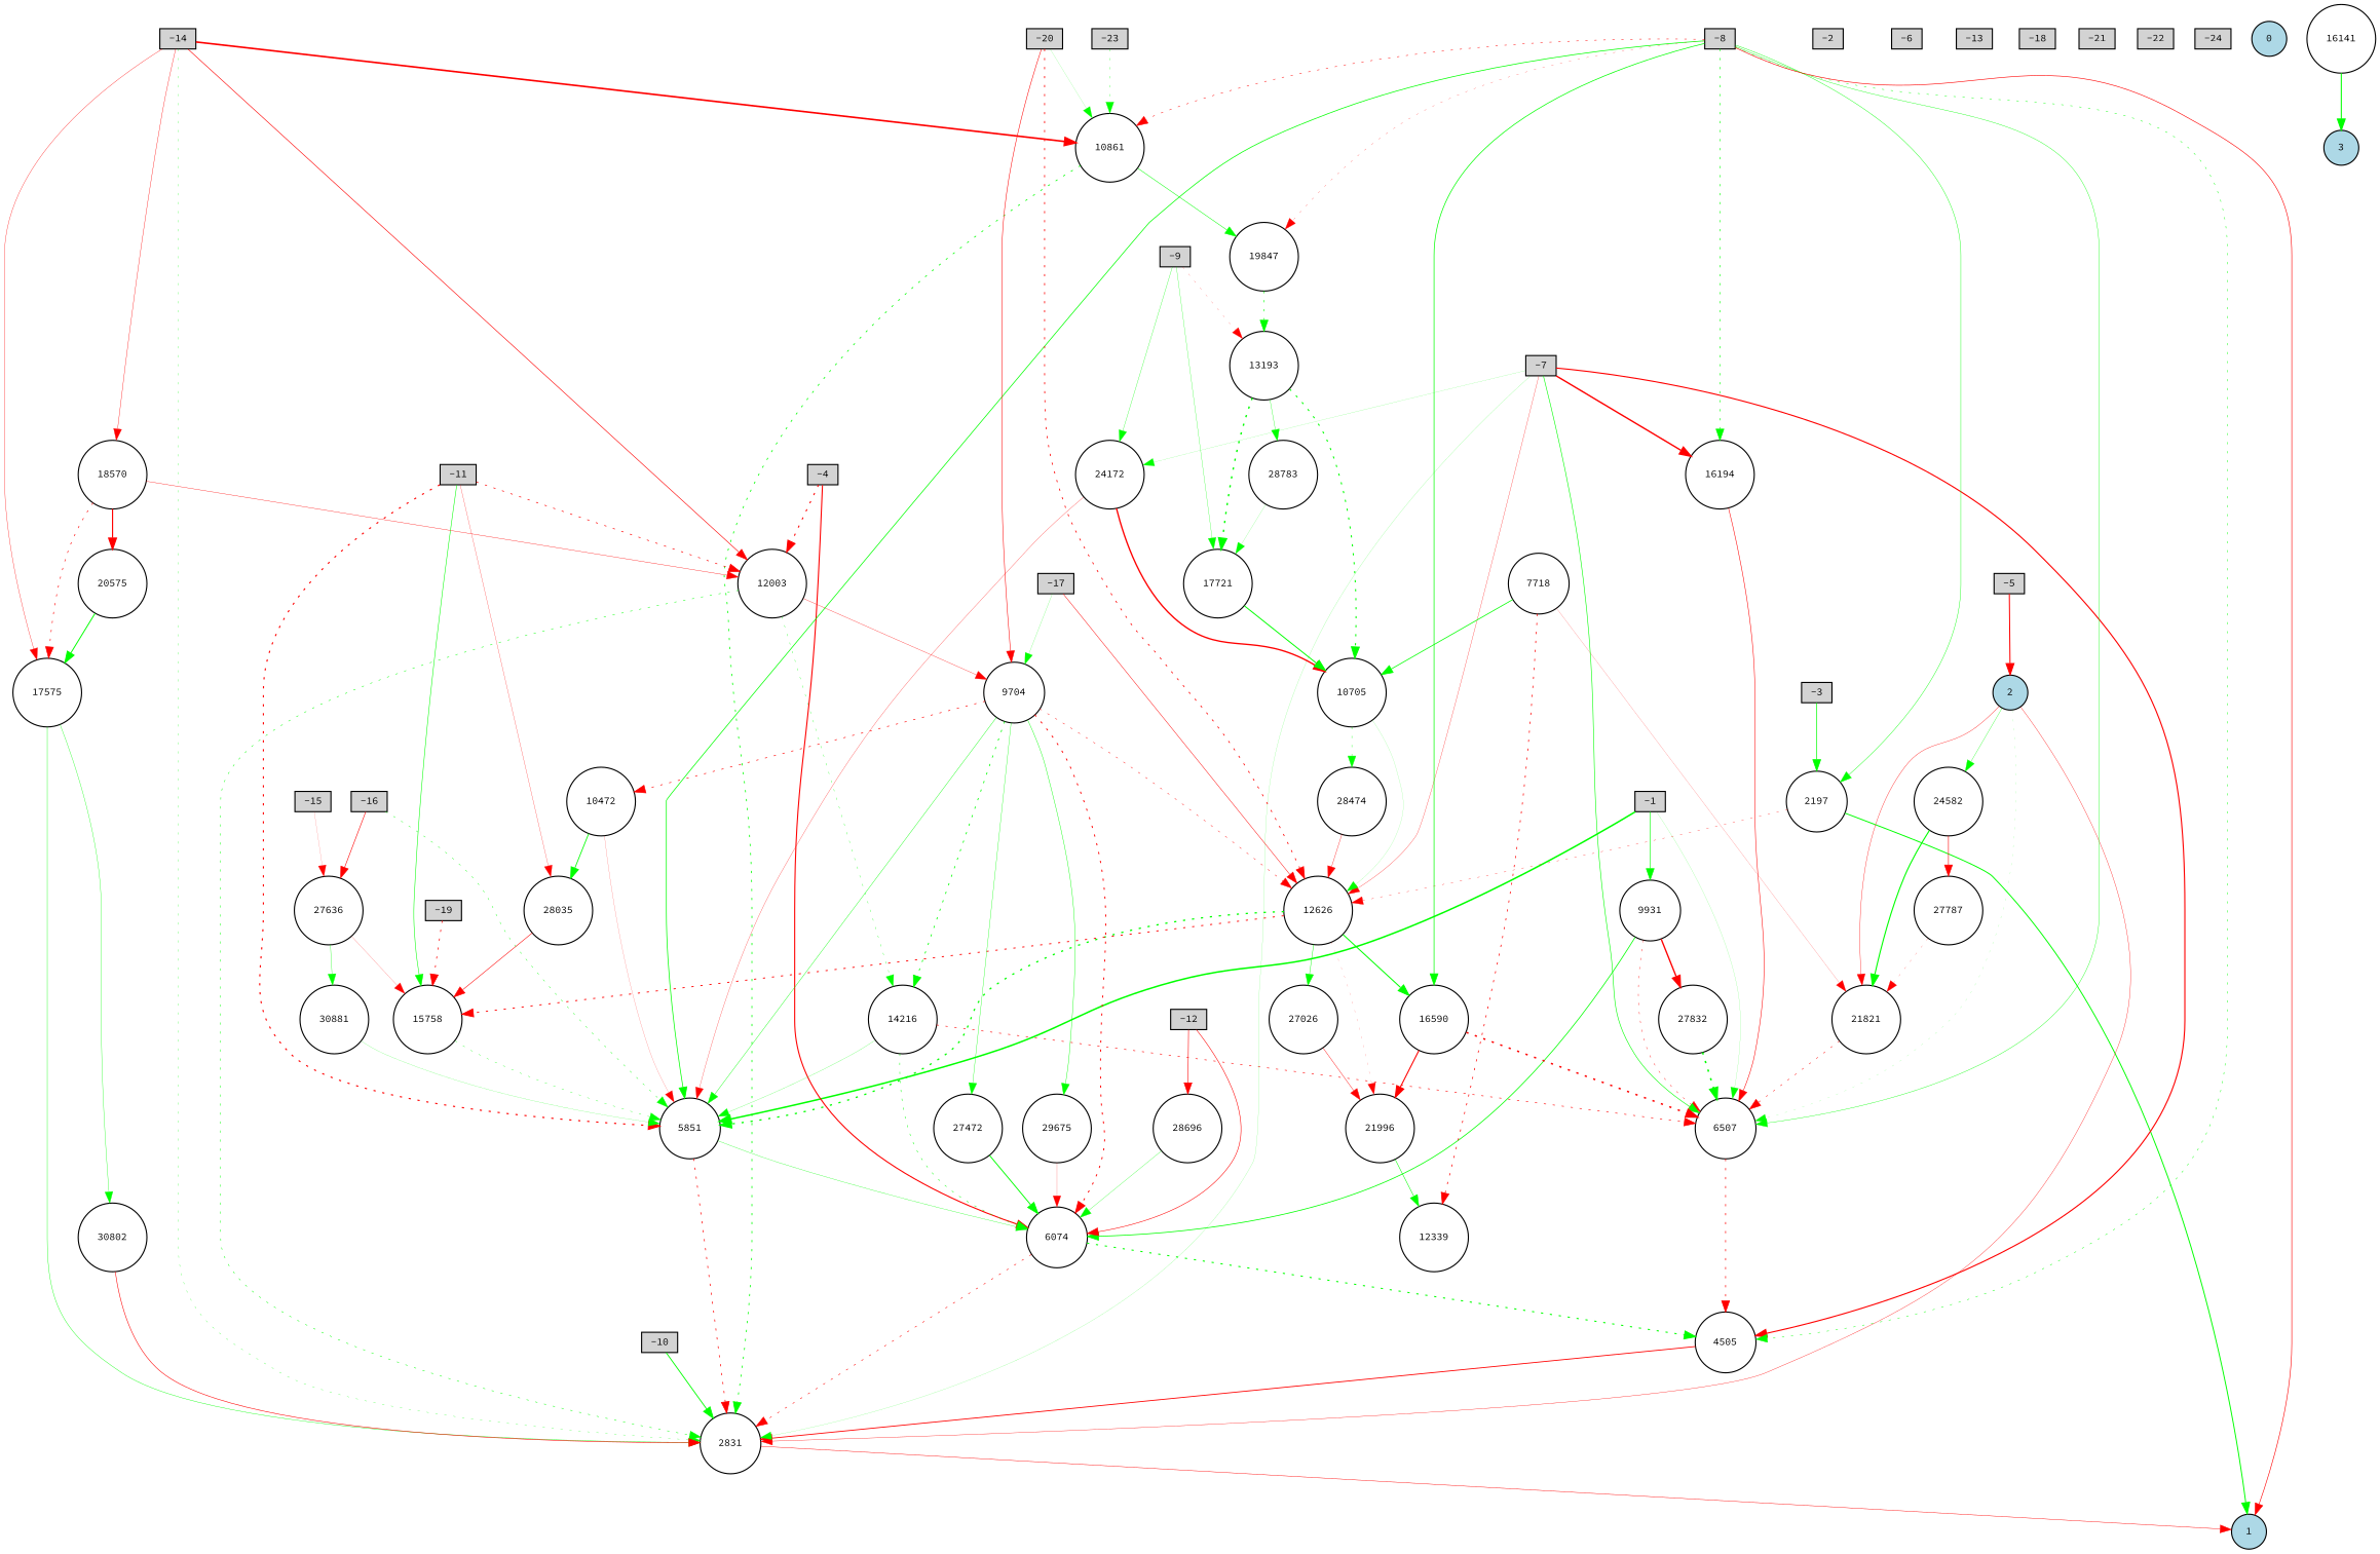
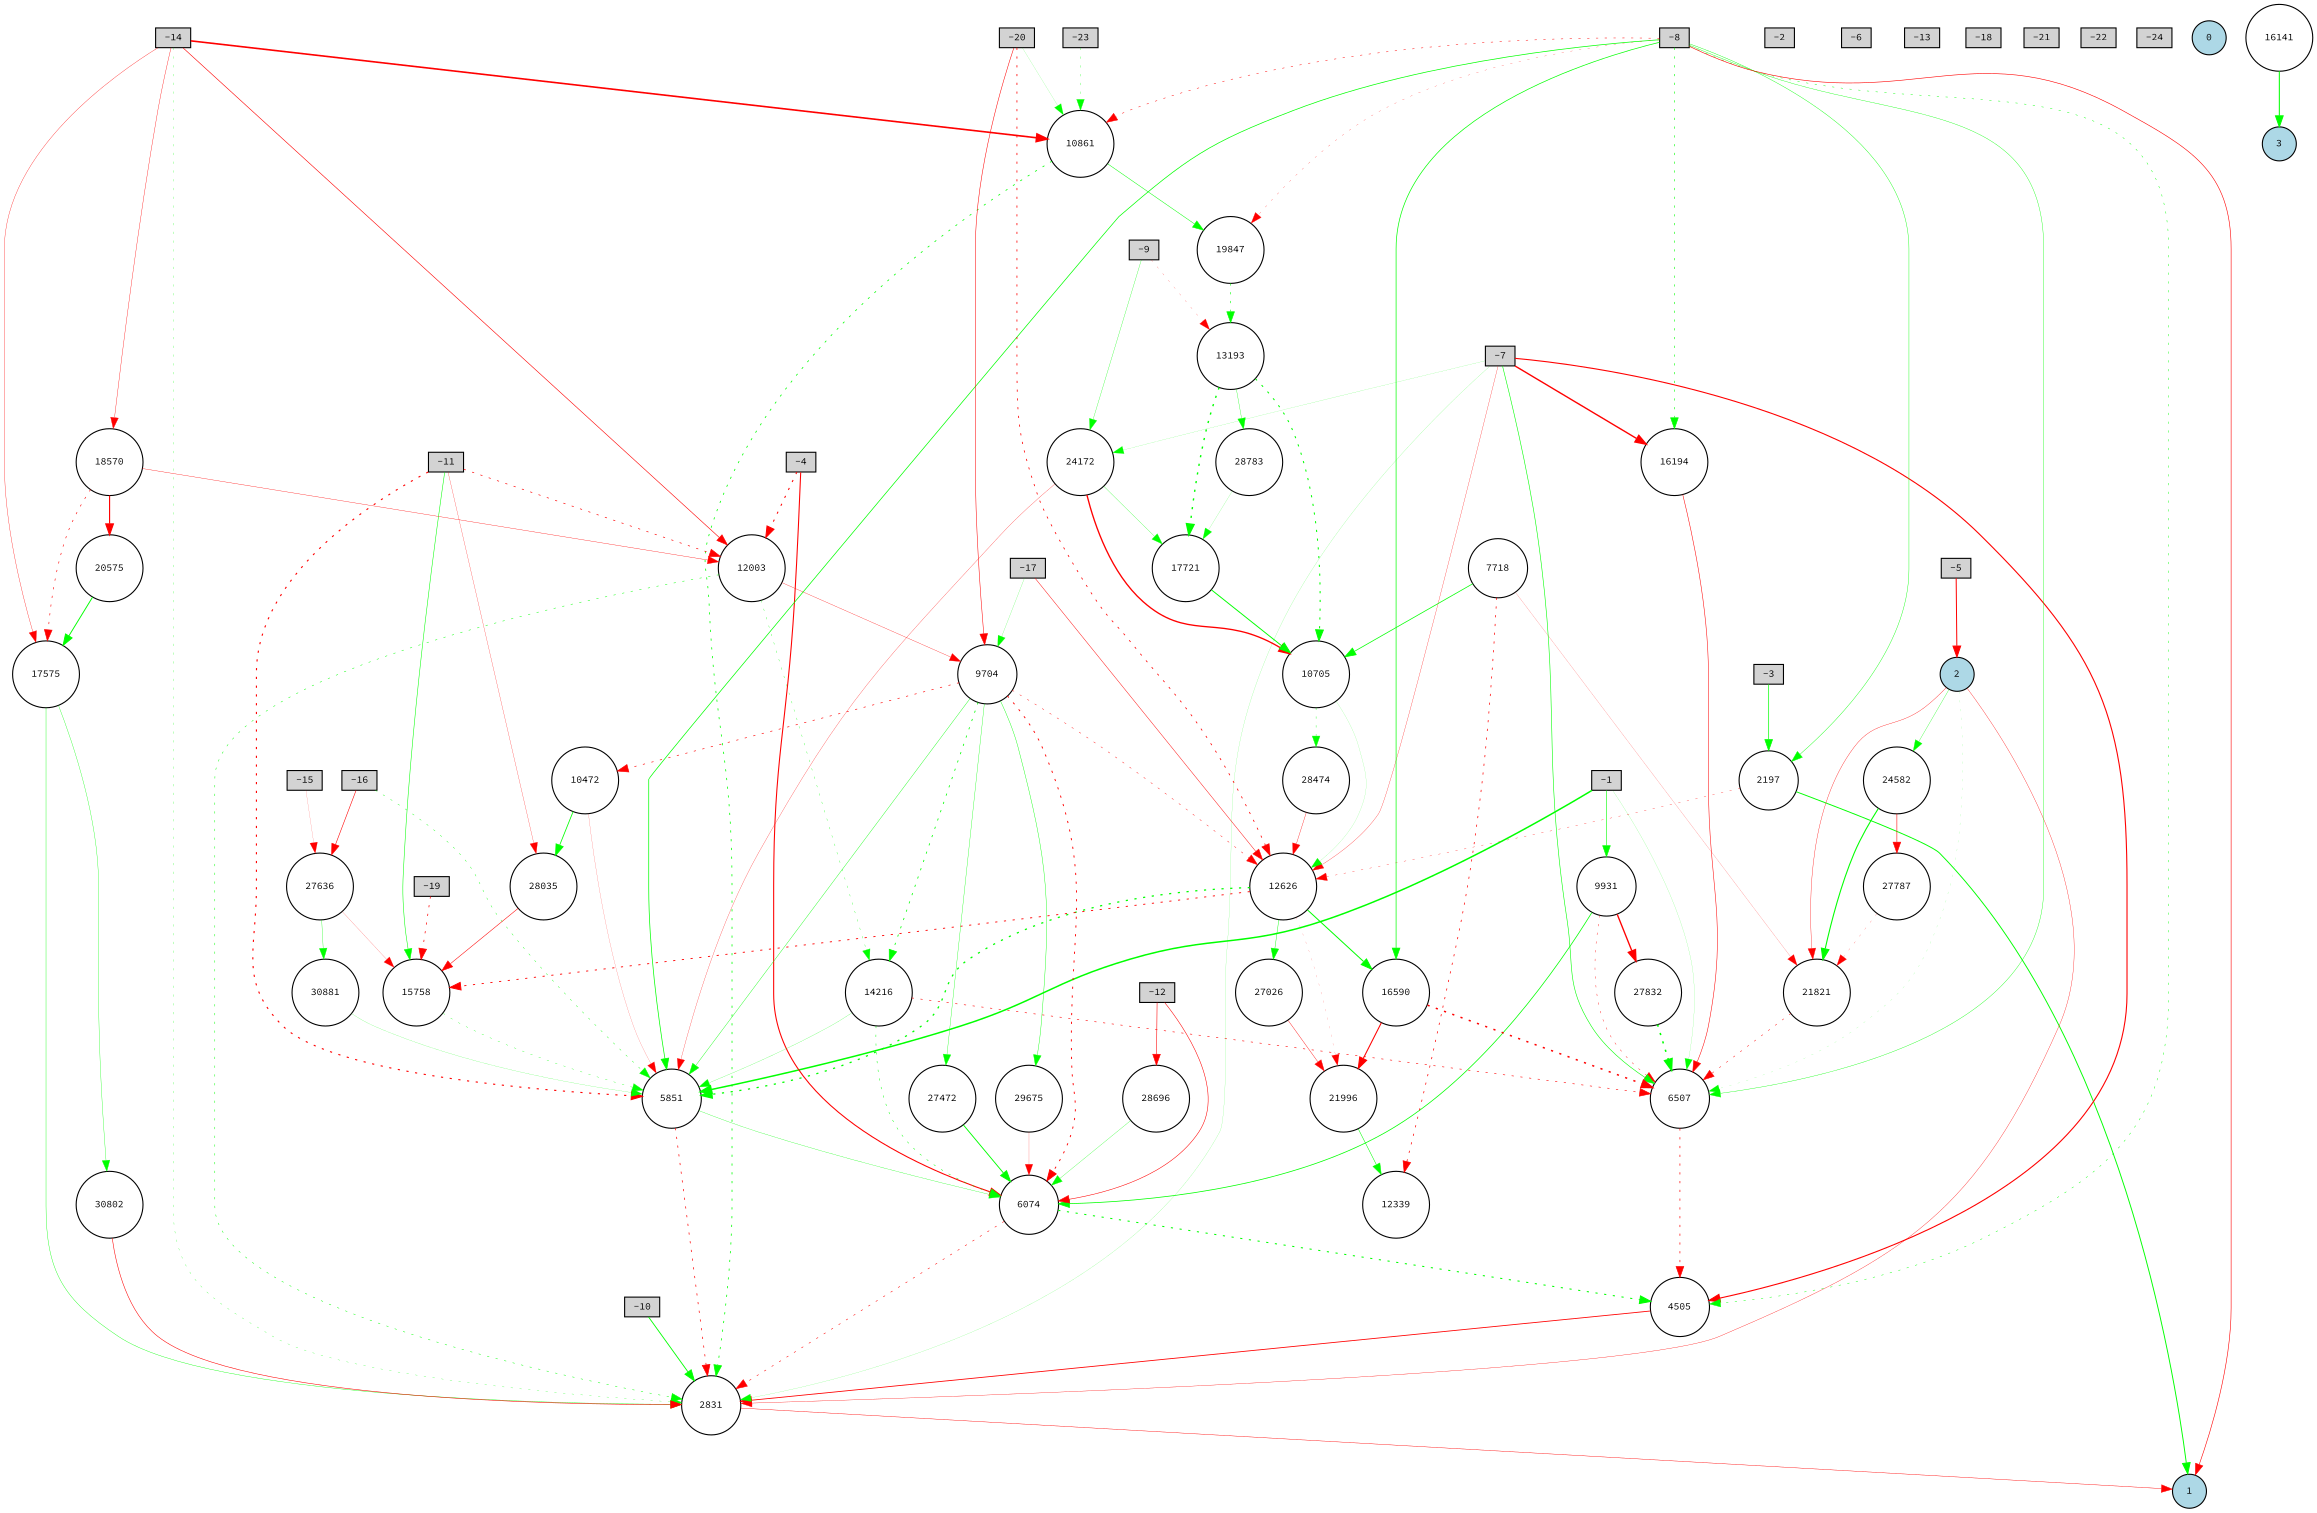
  digraph {
    fontname="Source Code Pro"
    node [fillcolor=white fontname="Source Code Pro" fontsize=9 shape=circle style=filled]
    edge [color=green fontname="Source Code Pro" style=solid]
    -1 [fillcolor=lightgray height=0.2 shape=box width=0.2]
    9931 [height=0.2 width=0.2]
    5851 [height=0.2 width=0.2]
    6507 [height=0.2 width=0.2]
    6074 [height=0.2 width=0.2]
    27832 [height=0.2 width=0.2]
    2831 [height=0.2 width=0.2]
    4505 [height=0.2 width=0.2]
    -2 [fillcolor=lightgray height=0.2 shape=box width=0.2]
    -3 [fillcolor=lightgray height=0.2 shape=box width=0.2]
    2197 [height=0.2 width=0.2]
    12626 [height=0.2 width=0.2]
    1 [fillcolor=lightblue height=0.2 width=0.2]
    -4 [fillcolor=lightgray height=0.2 shape=box width=0.2]
    12003 [height=0.2 width=0.2]
    9704 [height=0.2 width=0.2]
    14216 [height=0.2 width=0.2]
    -5 [fillcolor=lightgray height=0.2 shape=box width=0.2]
    2 [fillcolor=lightblue height=0.2 width=0.2]
    24582 [height=0.2 width=0.2]
    21821 [height=0.2 width=0.2]
    -6 [fillcolor=lightgray height=0.2 shape=box width=0.2]
    -7 [fillcolor=lightgray height=0.2 shape=box width=0.2]
    16194 [height=0.2 width=0.2]
    24172 [height=0.2 width=0.2]
    16590 [height=0.2 width=0.2]
    15758 [height=0.2 width=0.2]
    27026 [height=0.2 width=0.2]
    21996 [height=0.2 width=0.2]
    17721 [height=0.2 width=0.2]
    10705 [height=0.2 width=0.2]
    -8 [fillcolor=lightgray height=0.2 shape=box width=0.2]
    19847 [height=0.2 width=0.2]
    10861 [height=0.2 width=0.2]
    13193 [height=0.2 width=0.2]
    -9 [fillcolor=lightgray height=0.2 shape=box width=0.2]
    28783 [height=0.2 width=0.2]
    -10 [fillcolor=lightgray height=0.2 shape=box width=0.2]
    -11 [fillcolor=lightgray height=0.2 shape=box width=0.2]
    28035 [height=0.2 width=0.2]
    -12 [fillcolor=lightgray height=0.2 shape=box width=0.2]
    28696 [height=0.2 width=0.2]
    -13 [fillcolor=lightgray height=0.2 shape=box width=0.2]
    -14 [fillcolor=lightgray height=0.2 shape=box width=0.2]
    18570 [height=0.2 width=0.2]
    17575 [height=0.2 width=0.2]
    20575 [height=0.2 width=0.2]
    30802 [height=0.2 width=0.2]
    -15 [fillcolor=lightgray height=0.2 shape=box width=0.2]
    27636 [height=0.2 width=0.2]
    30881 [height=0.2 width=0.2]
    -16 [fillcolor=lightgray height=0.2 shape=box width=0.2]
    -17 [fillcolor=lightgray height=0.2 shape=box width=0.2]
    27472 [height=0.2 width=0.2]
    10472 [height=0.2 width=0.2]
    29675 [height=0.2 width=0.2]
    -18 [fillcolor=lightgray height=0.2 shape=box width=0.2]
    -19 [fillcolor=lightgray height=0.2 shape=box width=0.2]
    -20 [fillcolor=lightgray height=0.2 shape=box width=0.2]
    -21 [fillcolor=lightgray height=0.2 shape=box width=0.2]
    -22 [fillcolor=lightgray height=0.2 shape=box width=0.2]
    -23 [fillcolor=lightgray height=0.2 shape=box width=0.2]
    -24 [fillcolor=lightgray height=0.2 shape=box width=0.2]
    0 [fillcolor=lightblue height=0.2 width=0.2]
    27787 [height=0.2 width=0.2]
    3 [fillcolor=lightblue height=0.2 width=0.2]
    28474 [height=0.2 width=0.2]
    16141 [height=0.2 width=0.2]
    12339 [height=0.2 width=0.2]
    7718 [height=0.2 width=0.2]
    -1 -> 9931 [penwidth=0.5412791490147795]
    -1 -> 5851 [penwidth=1.3677811783675002]
    -1 -> 6507 [penwidth=0.11344554553510974]
    9931 -> 6507 [color=red penwidth=0.3450914761472339 style=dotted]
    9931 -> 6074 [penwidth=0.6825295454899724]
    9931 -> 27832 [color=red penwidth=1.230572879608488]
    5851 -> 6074 [penwidth=0.26177775312495327]
    5851 -> 2831 [color=red penwidth=0.6426999115520321 style=dotted]
    6507 -> 4505 [color=red penwidth=0.6232388915819327 style=dotted]
    6074 -> 2831 [color=red penwidth=0.48555842472285204 style=dotted]
    6074 -> 4505 [penwidth=0.9389361581290536 style=dotted]
    27832 -> 6507 [penwidth=1.4202258890312451 style=dotted]
    2831 -> 1 [color=red penwidth=0.3708320860227182]
    4505 -> 2831 [color=red penwidth=0.761477129205225]
    -3 -> 2197 [penwidth=0.6371965258664396]
    2197 -> 12626 [color=red penwidth=0.2694518594321522 style=dotted]
    2197 -> 1 [penwidth=0.8620996518092708]
    12626 -> 5851 [penwidth=1.1743207367902313 style=dotted]
    12626 -> 16590 [penwidth=0.9092765574992627]
    12626 -> 15758 [color=red penwidth=0.8140242972257116 style=dotted]
    12626 -> 27026 [penwidth=0.38237522924132394]
    12626 -> 21996 [color=red penwidth=0.12223121151067433 style=dotted]
    -4 -> 6074 [color=red penwidth=0.9724028780158865]
    -4 -> 12003 [color=red penwidth=0.9433626731032804 style=dotted]
    12003 -> 2831 [penwidth=0.42961041585869497 style=dotted]
    12003 -> 9704 [color=red penwidth=0.27310866822892843]
    12003 -> 14216 [penwidth=0.27800565291531765 style=dotted]
    9704 -> 5851 [penwidth=0.348232709644109]
    9704 -> 6074 [color=red penwidth=0.8419343426930281 style=dotted]
    9704 -> 12626 [color=red penwidth=0.37696113652230623 style=dotted]
    9704 -> 14216 [penwidth=0.7121391341327732 style=dotted]
    9704 -> 27472 [penwidth=0.29920013029141523]
    9704 -> 10472 [color=red penwidth=0.5716703871367554 style=dotted]
    9704 -> 29675 [penwidth=0.3650411803841437]
    14216 -> 5851 [penwidth=0.18325991566328892]
    14216 -> 6507 [color=red penwidth=0.5399858136324065 style=dotted]
    14216 -> 6074 [penwidth=0.4178768543994078 style=dotted]
    -5 -> 2 [color=red penwidth=0.9075744170878813]
    2 -> 6507 [penwidth=0.10183080874987634 style=dotted]
    2 -> 2831 [color=red penwidth=0.3000436262849381]
    2 -> 24582 [penwidth=0.27232304053536527]
    2 -> 21821 [color=red penwidth=0.3130191739425368]
    24582 -> 21821 [penwidth=0.9847502112465758]
    24582 -> 27787 [color=red penwidth=0.505945527434257]
    21821 -> 6507 [color=red penwidth=0.400908457244474 style=dotted]
    -7 -> 6507 [penwidth=0.5234301128574013]
    -7 -> 2831 [penwidth=0.1179099103162595]
    -7 -> 4505 [color=red penwidth=0.9970614365900553]
    -7 -> 12626 [color=red penwidth=0.2414735150078907]
    -7 -> 16194 [color=red penwidth=1.2595280699979714]
    -7 -> 24172 [penwidth=0.10596387628279219]
    16194 -> 6507 [color=red penwidth=0.471913097573311]
    24172 -> 5851 [color=red penwidth=0.22669138518248597]
-   -9 -> 17721 [penwidth=0.23450233317770974]
+   24172 -> 17721 [penwidth=0.23450233317770974]
    24172 -> 10705 [color=red penwidth=1.2203603494330812]
    16590 -> 6507 [color=red penwidth=1.3739392318560861 style=dotted]
    16590 -> 21996 [color=red penwidth=0.9620846391016279]
    15758 -> 5851 [penwidth=0.2817764881289322 style=dotted]
    27026 -> 21996 [color=red penwidth=0.35126945185013225]
    21996 -> 12339 [penwidth=0.4712187880041354]
    17721 -> 10705 [penwidth=0.8701071399261068]
    10705 -> 12626 [penwidth=0.10045066580633577]
    10705 -> 28474 [penwidth=0.31787243697378853 style=dotted]
    -8 -> 5851 [penwidth=0.6492678420202744]
    -8 -> 6507 [penwidth=0.33496914576484427]
    -8 -> 4505 [penwidth=0.39677887073452967 style=dotted]
    -8 -> 2197 [penwidth=0.3632164935204274]
    -8 -> 1 [color=red penwidth=0.5334989473871972]
    -8 -> 16194 [penwidth=0.5448137037268936 style=dotted]
    -8 -> 16590 [penwidth=0.6346976631780223]
    -8 -> 19847 [color=red penwidth=0.19198547621022458 style=dotted]
    -8 -> 10861 [color=red penwidth=0.4339964657334361 style=dotted]
    19847 -> 13193 [penwidth=0.5366704916894793 style=dotted]
    10861 -> 2831 [penwidth=0.6965523750969302 style=dotted]
    10861 -> 19847 [penwidth=0.43691153656627024]
    13193 -> 17721 [penwidth=1.2774393333350234 style=dotted]
    13193 -> 10705 [penwidth=0.9333458915718668 style=dotted]
    13193 -> 28783 [penwidth=0.2810204554131698]
    -9 -> 24172 [penwidth=0.26308448471825113]
    -9 -> 13193 [color=red penwidth=0.15729273155951334 style=dotted]
    28783 -> 17721 [penwidth=0.1259455890461208]
    -10 -> 2831 [penwidth=0.7959425179776669]
    -11 -> 5851 [color=red penwidth=1.021802073854301 style=dotted]
    -11 -> 12003 [color=red penwidth=0.6018993980287443 style=dotted]
    -11 -> 15758 [penwidth=0.4762650932372271]
    -11 -> 28035 [color=red penwidth=0.20933352993524595]
    28035 -> 15758 [color=red penwidth=0.4813779948820718]
    -12 -> 6074 [color=red penwidth=0.48581703562976386]
    -12 -> 28696 [color=red penwidth=0.5091083056369277]
    28696 -> 6074 [penwidth=0.23688515897800902]
    -14 -> 2831 [penwidth=0.22980265821616622 style=dotted]
    -14 -> 12003 [color=red penwidth=0.5393809231072133]
    -14 -> 10861 [color=red penwidth=1.4879248274587258]
    -14 -> 18570 [color=red penwidth=0.3189273647425229]
    -14 -> 17575 [color=red penwidth=0.29073504348348045]
    18570 -> 12003 [color=red penwidth=0.3039332938220535]
    18570 -> 17575 [color=red penwidth=0.5506189030220228 style=dotted]
    18570 -> 20575 [color=red penwidth=1.0276613105012897]
    17575 -> 2831 [penwidth=0.34376840978192225]
    17575 -> 30802 [penwidth=0.29949769788001424]
    20575 -> 17575 [penwidth=0.8634612447400312]
    30802 -> 2831 [color=red penwidth=0.48902825265261174]
    -15 -> 27636 [color=red penwidth=0.11371186153218993]
    27636 -> 15758 [color=red penwidth=0.14472993649394061]
    27636 -> 30881 [penwidth=0.29546636711199137]
    30881 -> 5851 [penwidth=0.14574187782238524]
    -16 -> 5851 [penwidth=0.34510328106252797 style=dotted]
    -16 -> 27636 [color=red penwidth=0.5168174671299174]
    -17 -> 12626 [color=red penwidth=0.4131644827023261]
    -17 -> 9704 [penwidth=0.1579482939311658]
    27472 -> 6074 [penwidth=0.8484618342338043]
    10472 -> 5851 [color=red penwidth=0.13382587425098508]
    10472 -> 28035 [penwidth=0.736370089972339]
    29675 -> 6074 [color=red penwidth=0.16851549667458954]
    -19 -> 15758 [color=red penwidth=0.6506177949517233 style=dotted]
    -20 -> 12626 [color=red penwidth=0.7151719816401187 style=dotted]
    -20 -> 9704 [color=red penwidth=0.4674882732247416]
    -20 -> 10861 [penwidth=0.11053865824439986]
    -23 -> 10861 [penwidth=0.26086350706340544 style=dotted]
    27787 -> 21821 [color=red penwidth=0.16077972190168638 style=dotted]
    28474 -> 12626 [color=red penwidth=0.3056024494260504]
    16141 -> 3 [penwidth=0.942083627589923]
    7718 -> 21821 [color=red penwidth=0.12988668625111047]
    7718 -> 10705 [penwidth=0.6642148400958872]
    7718 -> 12339 [color=red penwidth=0.6614517435165969 style=dotted]
  }
